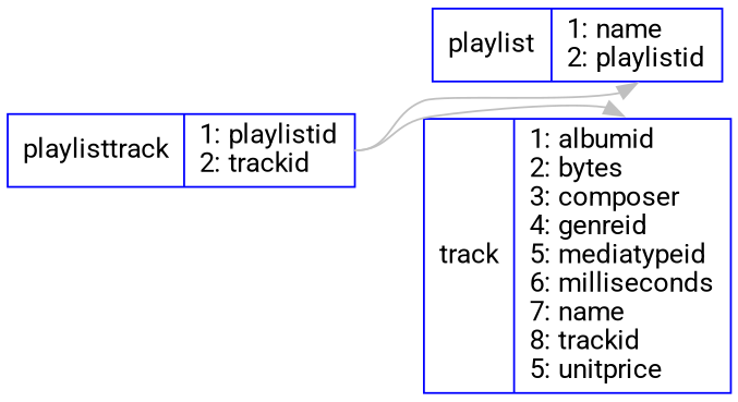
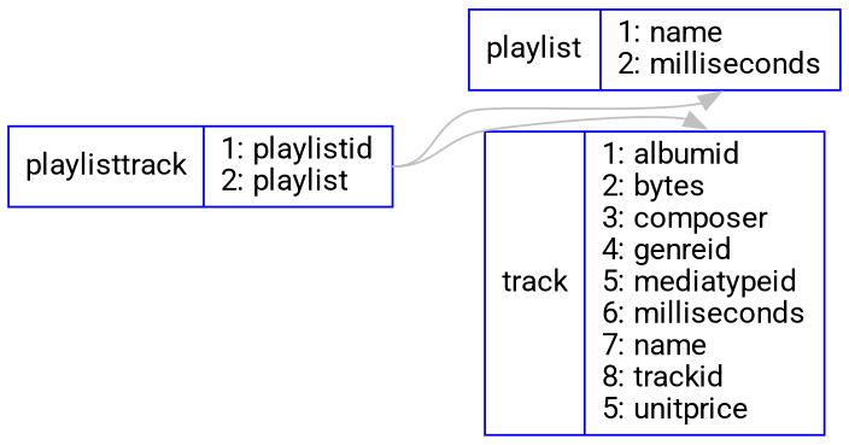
  digraph {
    fontname=Roboto
    rankdir=LR
    node [color=blue fontname=Roboto shape=record]
    edge [color=grey fontname=Roboto headport=port2 tailport=port2]
-   n1 [label="{<port1> playlisttrack|<port2> 1: playlistid\l2: trackid\l}"]
-   n2 [label="{<port1> playlist|<port2> 1: name\l2: playlistid\l}"]
+   n1 [label="{<port1> playlisttrack|<port2> 1: playlistid\l2: playlist\l}"]
+   n2 [label="{<port1> playlist|<port2> 1: name\l2: milliseconds\l}"]
    n3 [label="{<port1> track|<port2> 1: albumid\l2: bytes\l3: composer\l4: genreid\l5: mediatypeid\l6: milliseconds\l7: name\l8: trackid\l5: unitprice\l}"]
    n1 -> n2
    n1 -> n3
  }
